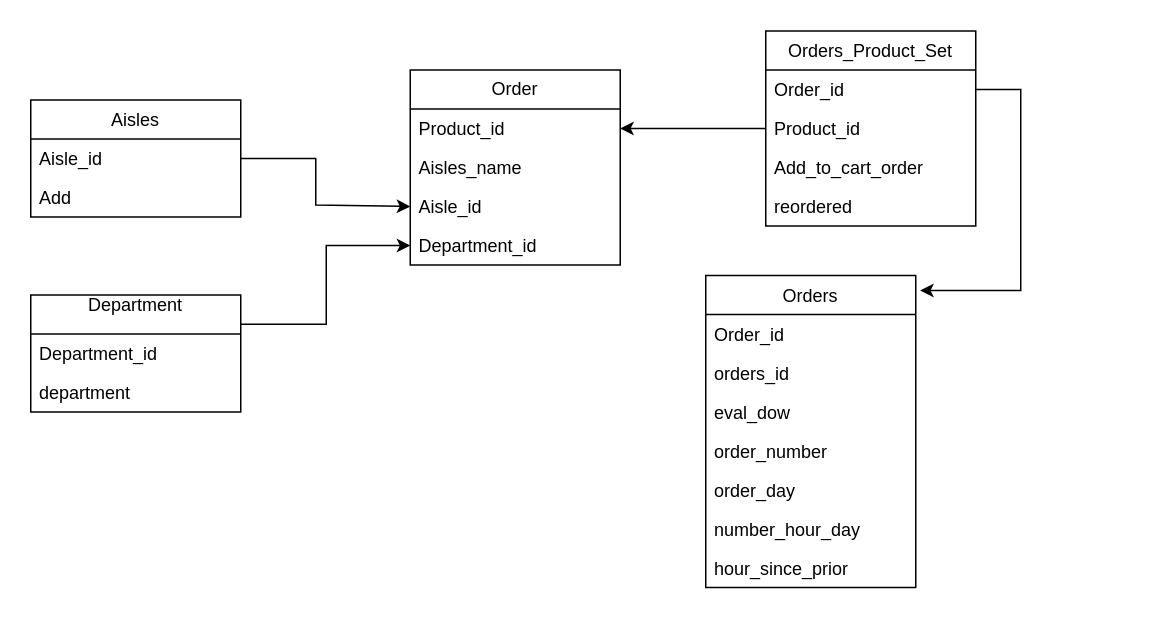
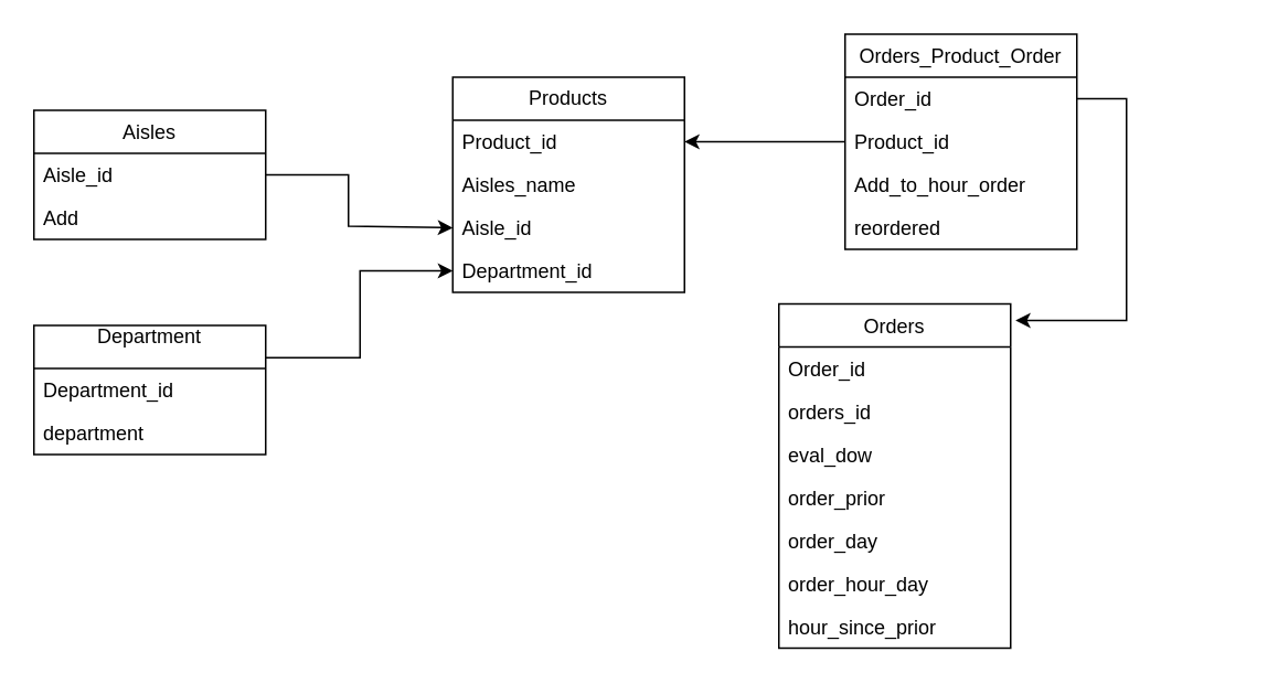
  <mxCell id="0" />
  <mxCell id="1" parent="0" />
- <mxCell id="2" value="Order" style="swimlane;fontStyle=0;childLayout=stackLayout;horizontal=1;startSize=26;fillColor=none;horizontalStack=0;resizeParent=1;resizeParentMax=0;resizeLast=0;collapsible=1;marginBottom=0;whiteSpace=wrap;verticalAlign=middle;" vertex="1" parent="1"><mxGeometry x="273" y="46" width="140" height="130" as="geometry"><mxRectangle x="350" y="500" width="80" height="26" as="alternateBounds" /></mxGeometry></mxCell>
+ <mxCell id="2" value="Products" style="swimlane;fontStyle=0;childLayout=stackLayout;horizontal=1;startSize=26;fillColor=none;horizontalStack=0;resizeParent=1;resizeParentMax=0;resizeLast=0;collapsible=1;marginBottom=0;whiteSpace=wrap;verticalAlign=middle;" vertex="1" parent="1"><mxGeometry x="273" y="46" width="140" height="130" as="geometry"><mxRectangle x="350" y="500" width="80" height="26" as="alternateBounds" /></mxGeometry></mxCell>
  <mxCell id="3" value="Product_id&#10;&#10;" style="text;strokeColor=none;fillColor=none;align=left;verticalAlign=top;spacingLeft=4;spacingRight=4;overflow=hidden;rotatable=0;points=[[0,0.5],[1,0.5]];portConstraint=eastwest;" vertex="1" parent="2"><mxGeometry y="26" width="140" height="26" as="geometry" /></mxCell>
  <mxCell id="4" value="Aisles_name" style="text;strokeColor=none;fillColor=none;align=left;verticalAlign=top;spacingLeft=4;spacingRight=4;overflow=hidden;rotatable=0;points=[[0,0.5],[1,0.5]];portConstraint=eastwest;" vertex="1" parent="2"><mxGeometry y="52" width="140" height="26" as="geometry" /></mxCell>
  <mxCell id="5" value="Aisle_id&#10;&#10;&#10;" style="text;strokeColor=none;fillColor=none;align=left;verticalAlign=top;spacingLeft=4;spacingRight=4;overflow=hidden;rotatable=0;points=[[0,0.5],[1,0.5]];portConstraint=eastwest;" vertex="1" parent="2"><mxGeometry y="78" width="140" height="26" as="geometry" /></mxCell>
  <mxCell id="6" value="Department_id" style="text;strokeColor=none;fillColor=none;align=left;verticalAlign=top;spacingLeft=4;spacingRight=4;overflow=hidden;rotatable=0;points=[[0,0.5],[1,0.5]];portConstraint=eastwest;" vertex="1" parent="2"><mxGeometry y="104" width="140" height="26" as="geometry" /></mxCell>
  <mxCell id="7" value="Aisles" style="swimlane;fontStyle=0;childLayout=stackLayout;horizontal=1;startSize=26;fillColor=none;horizontalStack=0;resizeParent=1;resizeParentMax=0;resizeLast=0;collapsible=1;marginBottom=0;html=0;" vertex="1" parent="1"><mxGeometry x="20" y="66" width="140" height="78" as="geometry" /></mxCell>
  <mxCell id="8" value="Aisle_id&#10;&#10;" style="text;strokeColor=none;fillColor=none;align=left;verticalAlign=top;spacingLeft=4;spacingRight=4;overflow=hidden;rotatable=0;points=[[0,0.5],[1,0.5]];portConstraint=eastwest;" vertex="1" parent="7"><mxGeometry y="26" width="140" height="26" as="geometry" /></mxCell>
  <mxCell id="9" value="Add" style="text;strokeColor=none;fillColor=none;align=left;verticalAlign=top;spacingLeft=4;spacingRight=4;overflow=hidden;rotatable=0;points=[[0,0.5],[1,0.5]];portConstraint=eastwest;" vertex="1" parent="7"><mxGeometry y="52" width="140" height="26" as="geometry" /></mxCell>
  <mxCell id="10" style="edgeStyle=elbowEdgeStyle;rounded=0;orthogonalLoop=1;jettySize=auto;html=1;exitX=1;exitY=0.25;exitDx=0;exitDy=0;startSize=26;" edge="1" parent="1" source="11" target="6"><mxGeometry relative="1" as="geometry" /></mxCell>
  <mxCell id="11" value="Department&#10;" style="swimlane;fontStyle=0;childLayout=stackLayout;horizontal=1;startSize=26;fillColor=none;horizontalStack=0;resizeParent=1;resizeParentMax=0;resizeLast=0;collapsible=1;marginBottom=0;html=0;" vertex="1" parent="1"><mxGeometry x="20" y="196" width="140" height="78" as="geometry" /></mxCell>
  <mxCell id="12" value="Department_id" style="text;strokeColor=none;fillColor=none;align=left;verticalAlign=top;spacingLeft=4;spacingRight=4;overflow=hidden;rotatable=0;points=[[0,0.5],[1,0.5]];portConstraint=eastwest;" vertex="1" parent="11"><mxGeometry y="26" width="140" height="26" as="geometry" /></mxCell>
  <mxCell id="13" value="department" style="text;strokeColor=none;fillColor=none;align=left;verticalAlign=top;spacingLeft=4;spacingRight=4;overflow=hidden;rotatable=0;points=[[0,0.5],[1,0.5]];portConstraint=eastwest;" vertex="1" parent="11"><mxGeometry y="52" width="140" height="26" as="geometry" /></mxCell>
- <mxCell id="14" value="Orders_Product_Set" style="swimlane;fontStyle=0;childLayout=stackLayout;horizontal=1;startSize=26;fillColor=none;horizontalStack=0;resizeParent=1;resizeParentMax=0;resizeLast=0;collapsible=1;marginBottom=0;html=0;" vertex="1" parent="1"><mxGeometry x="510" y="20" width="140" height="130" as="geometry" /></mxCell>
+ <mxCell id="14" value="Orders_Product_Order" style="swimlane;fontStyle=0;childLayout=stackLayout;horizontal=1;startSize=26;fillColor=none;horizontalStack=0;resizeParent=1;resizeParentMax=0;resizeLast=0;collapsible=1;marginBottom=0;html=0;" vertex="1" parent="1"><mxGeometry x="510" y="20" width="140" height="130" as="geometry" /></mxCell>
  <mxCell id="15" value="Order_id" style="text;strokeColor=none;fillColor=none;align=left;verticalAlign=top;spacingLeft=4;spacingRight=4;overflow=hidden;rotatable=0;points=[[0,0.5],[1,0.5]];portConstraint=eastwest;" vertex="1" parent="14"><mxGeometry y="26" width="140" height="26" as="geometry" /></mxCell>
  <mxCell id="16" value="Product_id" style="text;strokeColor=none;fillColor=none;align=left;verticalAlign=top;spacingLeft=4;spacingRight=4;overflow=hidden;rotatable=0;points=[[0,0.5],[1,0.5]];portConstraint=eastwest;" vertex="1" parent="14"><mxGeometry y="52" width="140" height="26" as="geometry" /></mxCell>
- <mxCell id="17" value="Add_to_cart_order" style="text;strokeColor=none;fillColor=none;align=left;verticalAlign=top;spacingLeft=4;spacingRight=4;overflow=hidden;rotatable=0;points=[[0,0.5],[1,0.5]];portConstraint=eastwest;" vertex="1" parent="14"><mxGeometry y="78" width="140" height="26" as="geometry" /></mxCell>
+ <mxCell id="17" value="Add_to_hour_order" style="text;strokeColor=none;fillColor=none;align=left;verticalAlign=top;spacingLeft=4;spacingRight=4;overflow=hidden;rotatable=0;points=[[0,0.5],[1,0.5]];portConstraint=eastwest;" vertex="1" parent="14"><mxGeometry y="78" width="140" height="26" as="geometry" /></mxCell>
  <mxCell id="18" value="reordered" style="text;strokeColor=none;fillColor=none;align=left;verticalAlign=top;spacingLeft=4;spacingRight=4;overflow=hidden;rotatable=0;points=[[0,0.5],[1,0.5]];portConstraint=eastwest;" vertex="1" parent="14"><mxGeometry y="104" width="140" height="26" as="geometry" /></mxCell>
  <mxCell id="19" value="Orders" style="swimlane;fontStyle=0;childLayout=stackLayout;horizontal=1;startSize=26;fillColor=none;horizontalStack=0;resizeParent=1;resizeParentMax=0;resizeLast=0;collapsible=1;marginBottom=0;html=0;" vertex="1" parent="1"><mxGeometry x="470" y="183" width="140" height="208" as="geometry" /></mxCell>
  <mxCell id="20" value="Order_id" style="text;strokeColor=none;fillColor=none;align=left;verticalAlign=top;spacingLeft=4;spacingRight=4;overflow=hidden;rotatable=0;points=[[0,0.5],[1,0.5]];portConstraint=eastwest;" vertex="1" parent="19"><mxGeometry y="26" width="140" height="26" as="geometry" /></mxCell>
  <mxCell id="21" value="orders_id" style="text;strokeColor=none;fillColor=none;align=left;verticalAlign=top;spacingLeft=4;spacingRight=4;overflow=hidden;rotatable=0;points=[[0,0.5],[1,0.5]];portConstraint=eastwest;" vertex="1" parent="19"><mxGeometry y="52" width="140" height="26" as="geometry" /></mxCell>
  <mxCell id="22" value="eval_dow" style="text;strokeColor=none;fillColor=none;align=left;verticalAlign=top;spacingLeft=4;spacingRight=4;overflow=hidden;rotatable=0;points=[[0,0.5],[1,0.5]];portConstraint=eastwest;" vertex="1" parent="19"><mxGeometry y="78" width="140" height="26" as="geometry" /></mxCell>
- <mxCell id="23" value="order_number" style="text;strokeColor=none;fillColor=none;align=left;verticalAlign=top;spacingLeft=4;spacingRight=4;overflow=hidden;rotatable=0;points=[[0,0.5],[1,0.5]];portConstraint=eastwest;" vertex="1" parent="19"><mxGeometry y="104" width="140" height="26" as="geometry" /></mxCell>
+ <mxCell id="23" value="order_prior" style="text;strokeColor=none;fillColor=none;align=left;verticalAlign=top;spacingLeft=4;spacingRight=4;overflow=hidden;rotatable=0;points=[[0,0.5],[1,0.5]];portConstraint=eastwest;" vertex="1" parent="19"><mxGeometry y="104" width="140" height="26" as="geometry" /></mxCell>
  <mxCell id="24" value="order_day" style="text;strokeColor=none;fillColor=none;align=left;verticalAlign=top;spacingLeft=4;spacingRight=4;overflow=hidden;rotatable=0;points=[[0,0.5],[1,0.5]];portConstraint=eastwest;" vertex="1" parent="19"><mxGeometry y="130" width="140" height="26" as="geometry" /></mxCell>
- <mxCell id="25" value="number_hour_day" style="text;strokeColor=none;fillColor=none;align=left;verticalAlign=top;spacingLeft=4;spacingRight=4;overflow=hidden;rotatable=0;points=[[0,0.5],[1,0.5]];portConstraint=eastwest;" vertex="1" parent="19"><mxGeometry y="156" width="140" height="26" as="geometry" /></mxCell>
+ <mxCell id="25" value="order_hour_day" style="text;strokeColor=none;fillColor=none;align=left;verticalAlign=top;spacingLeft=4;spacingRight=4;overflow=hidden;rotatable=0;points=[[0,0.5],[1,0.5]];portConstraint=eastwest;" vertex="1" parent="19"><mxGeometry y="156" width="140" height="26" as="geometry" /></mxCell>
  <mxCell id="26" value="hour_since_prior" style="text;strokeColor=none;fillColor=none;align=left;verticalAlign=top;spacingLeft=4;spacingRight=4;overflow=hidden;rotatable=0;points=[[0,0.5],[1,0.5]];portConstraint=eastwest;" vertex="1" parent="19"><mxGeometry y="182" width="140" height="26" as="geometry" /></mxCell>
  <mxCell id="27" style="edgeStyle=none;rounded=0;orthogonalLoop=1;jettySize=auto;html=1;exitX=1;exitY=0.5;exitDx=0;exitDy=0;entryX=0;entryY=0.5;entryDx=0;entryDy=0;startSize=26;" edge="1" parent="1" source="8" target="5"><mxGeometry relative="1" as="geometry"><Array as="points"><mxPoint x="210" y="105" /><mxPoint x="210" y="136" /></Array></mxGeometry></mxCell>
  <mxCell id="28" style="edgeStyle=elbowEdgeStyle;rounded=0;orthogonalLoop=1;jettySize=auto;html=1;exitX=1;exitY=0.5;exitDx=0;exitDy=0;entryX=1.021;entryY=0.048;entryDx=0;entryDy=0;entryPerimeter=0;startSize=26;" edge="1" parent="1" source="15" target="19"><mxGeometry relative="1" as="geometry"><Array as="points"><mxPoint x="680" y="156" /><mxPoint x="750" y="116" /></Array></mxGeometry></mxCell>
  <mxCell id="29" style="edgeStyle=elbowEdgeStyle;rounded=0;orthogonalLoop=1;jettySize=auto;html=1;entryX=1;entryY=0.5;entryDx=0;entryDy=0;startSize=26;" edge="1" parent="1" source="16" target="3"><mxGeometry relative="1" as="geometry" /></mxCell>
